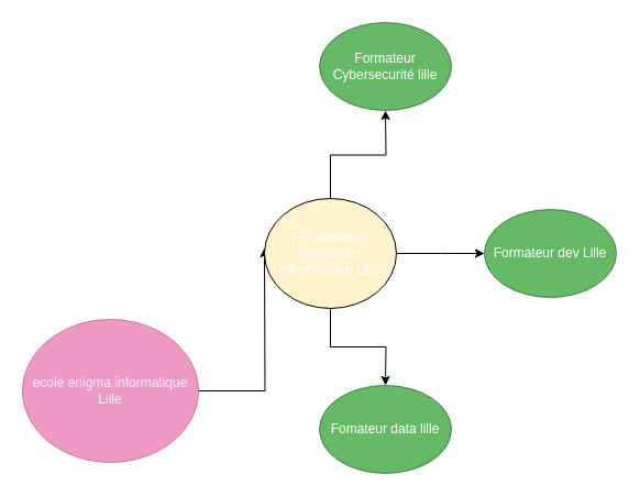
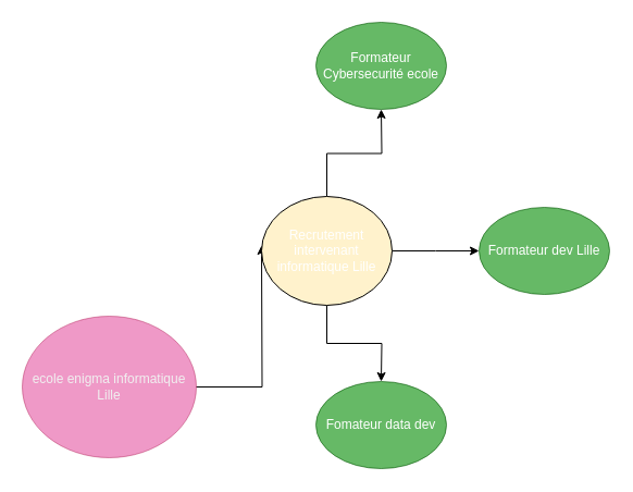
  <mxCell id="0" />
  <mxCell id="1" parent="0" />
  <mxCell id="2" style="edgeStyle=orthogonalEdgeStyle;rounded=0;orthogonalLoop=1;jettySize=auto;html=1;" parent="1" source="3" edge="1"><mxGeometry relative="1" as="geometry"><mxPoint x="240" y="225" as="targetPoint" /></mxGeometry></mxCell>
  <mxCell id="3" value="&lt;span style=&quot;color: rgb(240, 240, 240);&quot;&gt;ecole enigma informatique Lille&lt;/span&gt;" style="ellipse;whiteSpace=wrap;html=1;fillColor=#d80073;fontColor=#ffffff;strokeColor=#A50040;opacity=40;" parent="1" vertex="1"><mxGeometry x="20" y="290" width="160" height="130" as="geometry" /></mxCell>
  <mxCell id="4" style="edgeStyle=orthogonalEdgeStyle;rounded=0;orthogonalLoop=1;jettySize=auto;html=1;" parent="1" source="7" edge="1"><mxGeometry relative="1" as="geometry"><mxPoint x="350" y="100" as="targetPoint" /></mxGeometry></mxCell>
  <mxCell id="5" style="edgeStyle=orthogonalEdgeStyle;rounded=0;orthogonalLoop=1;jettySize=auto;html=1;" parent="1" source="7" edge="1"><mxGeometry relative="1" as="geometry"><mxPoint x="350" y="350" as="targetPoint" /></mxGeometry></mxCell>
  <mxCell id="6" style="edgeStyle=orthogonalEdgeStyle;rounded=0;orthogonalLoop=1;jettySize=auto;html=1;" parent="1" source="7" edge="1"><mxGeometry relative="1" as="geometry"><mxPoint x="440" y="230" as="targetPoint" /></mxGeometry></mxCell>
  <mxCell id="7" value="&lt;span style=&quot;color: rgb(255, 255, 255);&quot;&gt;Recrutement intervenant informatique Lille&lt;/span&gt;" style="ellipse;whiteSpace=wrap;html=1;fillColor=#fff2cc;" parent="1" vertex="1"><mxGeometry x="240" y="180" width="120" height="100" as="geometry" /></mxCell>
- <mxCell id="8" value="Formateur Cybersecurité lille" style="ellipse;whiteSpace=wrap;html=1;fillColor=#008a00;fontColor=#ffffff;strokeColor=#005700;opacity=60;" parent="1" vertex="1"><mxGeometry x="290" y="20" width="120" height="80" as="geometry" /></mxCell>
+ <mxCell id="8" value="Formateur Cybersecurité ecole" style="ellipse;whiteSpace=wrap;html=1;fillColor=#008a00;fontColor=#ffffff;strokeColor=#005700;opacity=60;" parent="1" vertex="1"><mxGeometry x="290" y="20" width="120" height="80" as="geometry" /></mxCell>
  <mxCell id="9" value="Formateur dev Lille" style="ellipse;whiteSpace=wrap;html=1;fillColor=#008a00;fontColor=#ffffff;strokeColor=#005700;opacity=60;" parent="1" vertex="1"><mxGeometry x="440" y="190" width="120" height="80" as="geometry" /></mxCell>
- <mxCell id="10" value="Fomateur data lille" style="ellipse;whiteSpace=wrap;html=1;fillColor=#008a00;fontColor=#ffffff;strokeColor=#005700;opacity=60;" parent="1" vertex="1"><mxGeometry x="290" y="350" width="120" height="80" as="geometry" /></mxCell>
+ <mxCell id="10" value="Fomateur data dev" style="ellipse;whiteSpace=wrap;html=1;fillColor=#008a00;fontColor=#ffffff;strokeColor=#005700;opacity=60;" parent="1" vertex="1"><mxGeometry x="290" y="350" width="120" height="80" as="geometry" /></mxCell>
